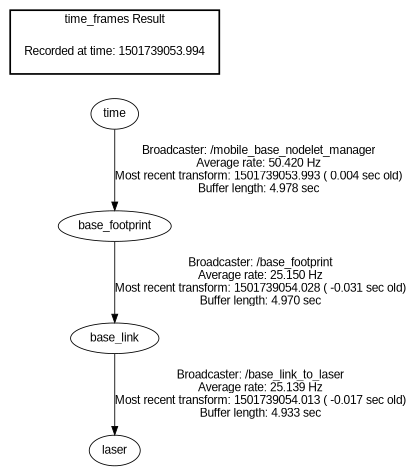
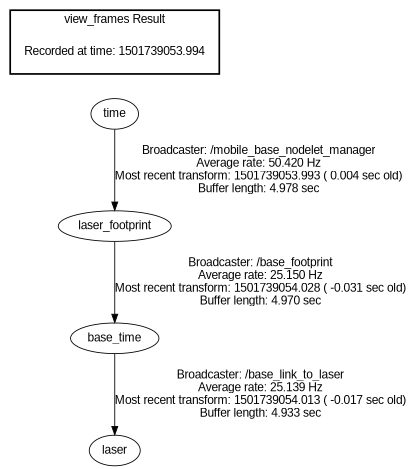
  digraph {
    fontname="Liberation Sans"
    node [fontname="Liberation Sans"]
    edge [fontname="Liberation Sans"]
    n1 [label="Recorded at time: 1501739053.994" shape=plaintext]
    n2 [label=time]
-   base_footprint
-   base_link
+   base_footprint [label=laser_footprint]
+   base_link [label=base_time]
    laser
    subgraph cluster_1 {
      color=black
-     label="time_frames Result"
+     label="view_frames Result"
      style=bold
      n1
    }
    n1 -> n2 [style=invis]
    n2 -> base_footprint [label="Broadcaster: /mobile_base_nodelet_manager\nAverage rate: 50.420 Hz\nMost recent transform: 1501739053.993 ( 0.004 sec old)\nBuffer length: 4.978 sec\n"]
    base_footprint -> base_link [label="Broadcaster: /base_footprint\nAverage rate: 25.150 Hz\nMost recent transform: 1501739054.028 ( -0.031 sec old)\nBuffer length: 4.970 sec\n"]
    base_link -> laser [label="Broadcaster: /base_link_to_laser\nAverage rate: 25.139 Hz\nMost recent transform: 1501739054.013 ( -0.017 sec old)\nBuffer length: 4.933 sec\n"]
  }
